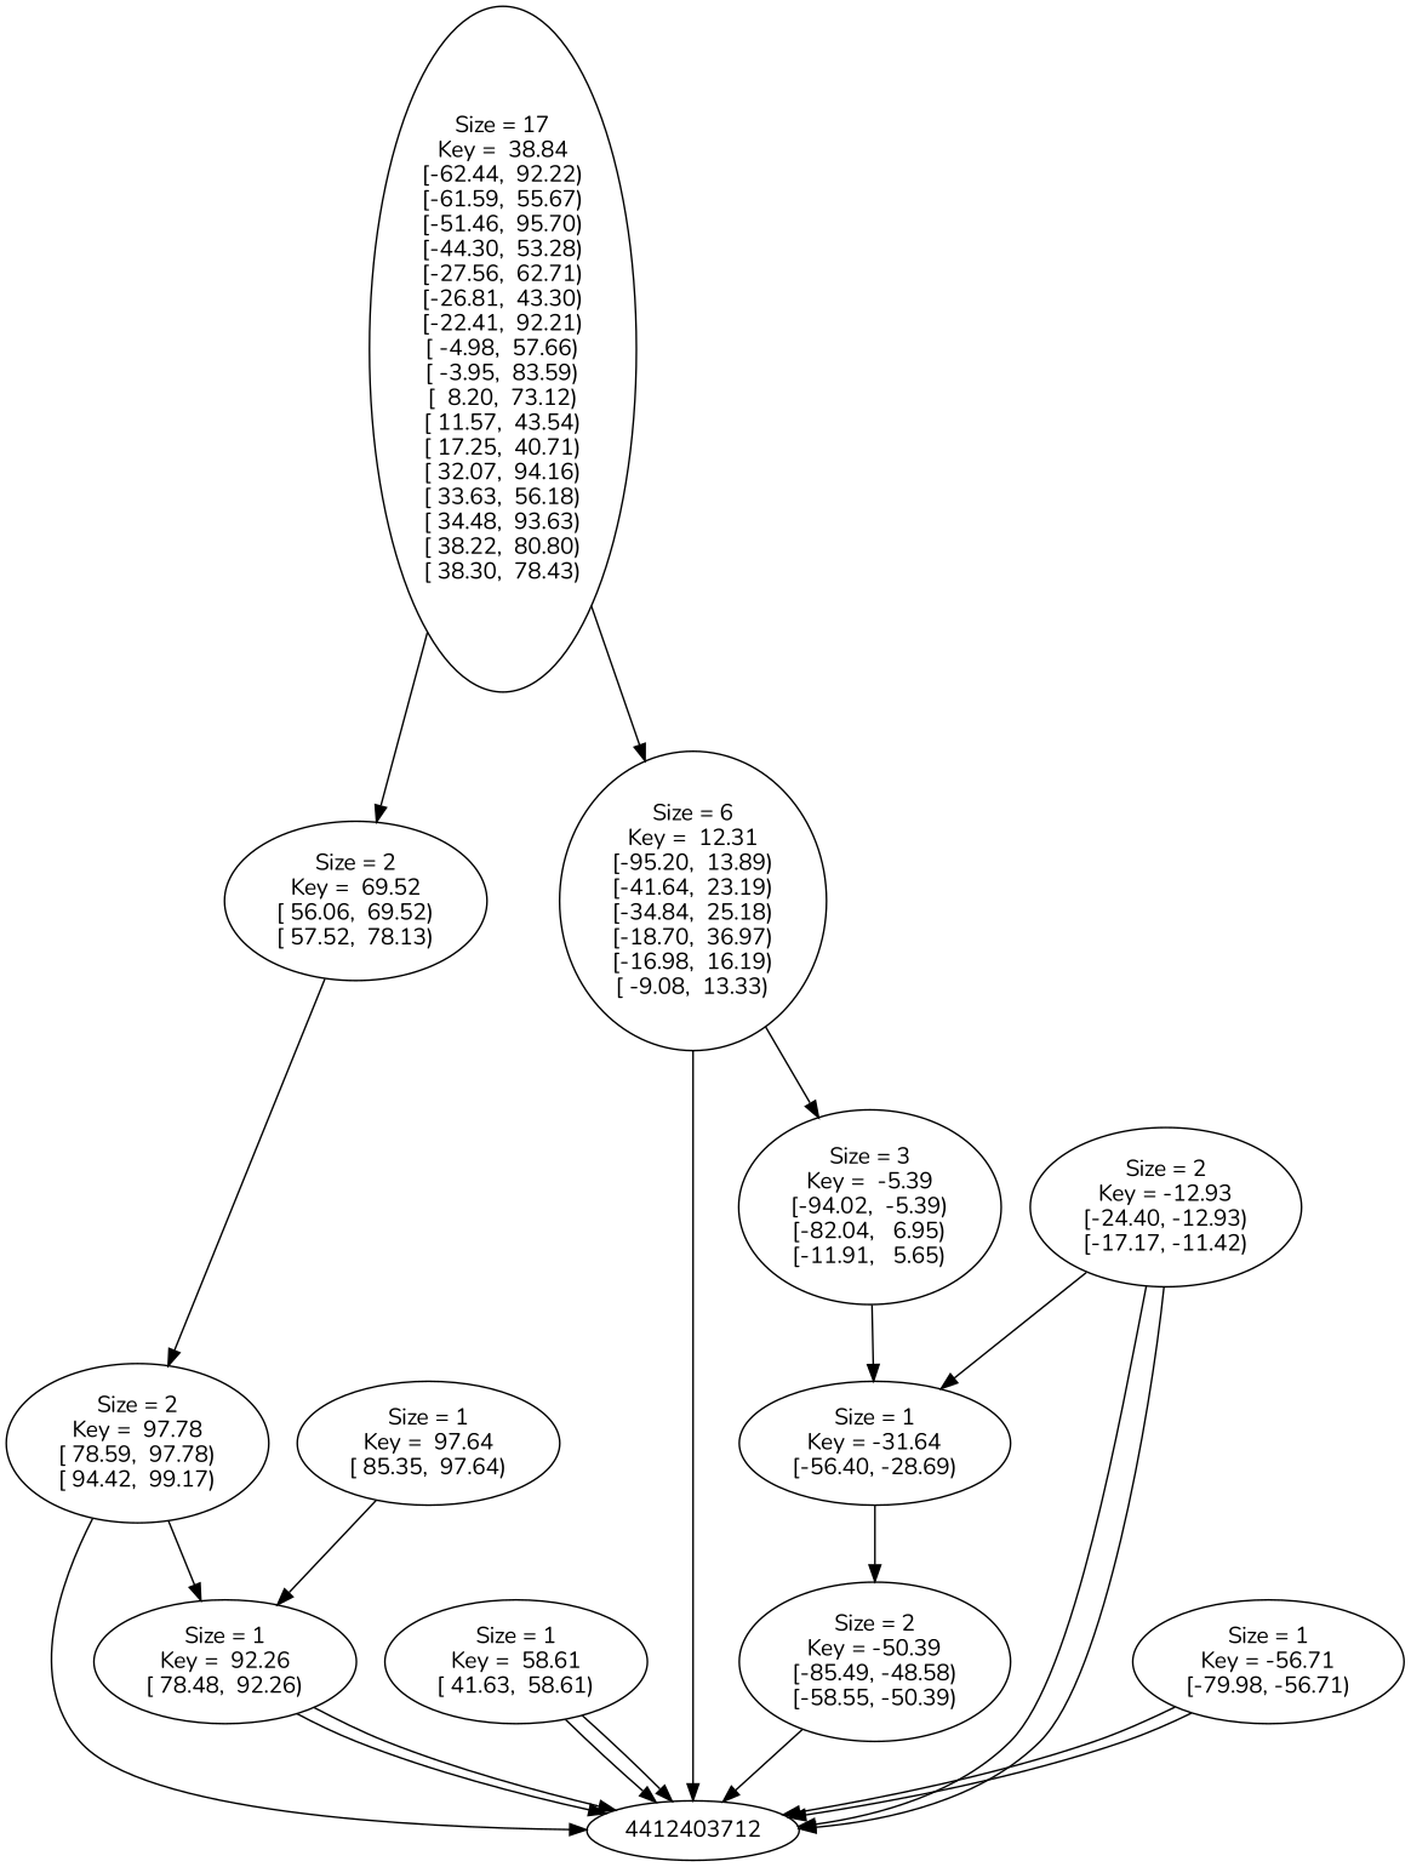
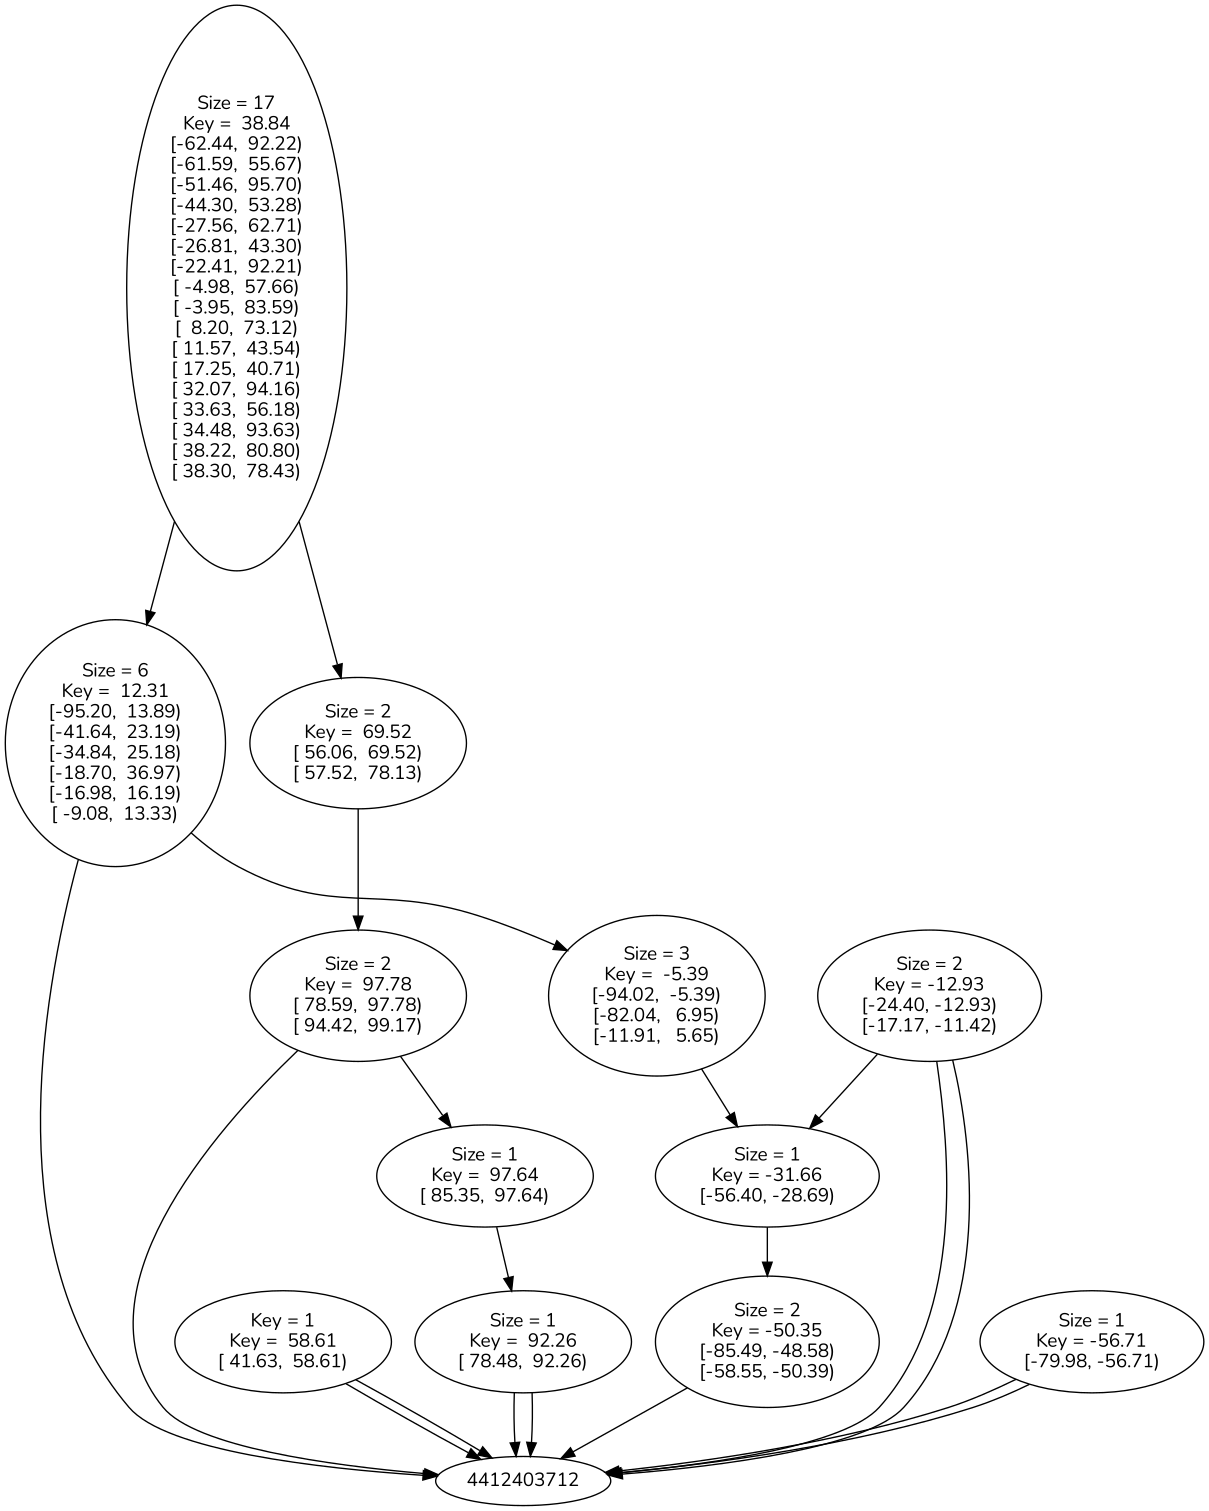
  digraph {
    fontname=Nunito
    node [fontname=Nunito]
    edge [fontname=Nunito]
    n1 [label="Size = 17\nKey =  38.84\n[-62.44,  92.22)\n[-61.59,  55.67)\n[-51.46,  95.70)\n[-44.30,  53.28)\n[-27.56,  62.71)\n[-26.81,  43.30)\n[-22.41,  92.21)\n[ -4.98,  57.66)\n[ -3.95,  83.59)\n[  8.20,  73.12)\n[ 11.57,  43.54)\n[ 17.25,  40.71)\n[ 32.07,  94.16)\n[ 33.63,  56.18)\n[ 34.48,  93.63)\n[ 38.22,  80.80)\n[ 38.30,  78.43)"]
    n2 [label="Size = 6\nKey =  12.31\n[-95.20,  13.89)\n[-41.64,  23.19)\n[-34.84,  25.18)\n[-18.70,  36.97)\n[-16.98,  16.19)\n[ -9.08,  13.33)"]
    n3 [label="Size = 2\nKey =  69.52\n[ 56.06,  69.52)\n[ 57.52,  78.13)"]
    4412403712
    n5 [label="Size = 3\nKey =  -5.39\n[-94.02,  -5.39)\n[-82.04,   6.95)\n[-11.91,   5.65)"]
    n6 [label="Size = 2\nKey =  97.78\n[ 78.59,  97.78)\n[ 94.42,  99.17)"]
-   n7 [label="Size = 1\nKey = -31.64\n[-56.40, -28.69)"]
-   n8 [label="Size = 1\nKey =  58.61\n[ 41.63,  58.61)"]
+   n7 [label="Size = 1\nKey = -31.66\n[-56.40, -28.69)"]
+   n8 [label="Key = 1\nKey =  58.61\n[ 41.63,  58.61)"]
    n9 [label="Size = 1\nKey =  97.64\n[ 85.35,  97.64)"]
    n10 [label="Size = 1\nKey =  92.26\n[ 78.48,  92.26)"]
-   n11 [label="Size = 2\nKey = -50.39\n[-85.49, -48.58)\n[-58.55, -50.39)"]
+   n11 [label="Size = 2\nKey = -50.35\n[-85.49, -48.58)\n[-58.55, -50.39)"]
    n12 [label="Size = 2\nKey = -12.93\n[-24.40, -12.93)\n[-17.17, -11.42)"]
    n13 [label="Size = 1\nKey = -56.71\n[-79.98, -56.71)"]
    n1 -> n2
    n1 -> n3
    n2 -> 4412403712
    n2 -> n5
    n3 -> n6
    n5 -> n7
    n6 -> 4412403712
-   n6 -> n10
+   n6 -> n9
    n7 -> n11
    n8 -> 4412403712
    n8 -> 4412403712
    n9 -> n10
    n10 -> 4412403712
    n10 -> 4412403712
    n11 -> 4412403712
    n12 -> 4412403712
    n12 -> 4412403712
    n12 -> n7
    n13 -> 4412403712
    n13 -> 4412403712
  }
